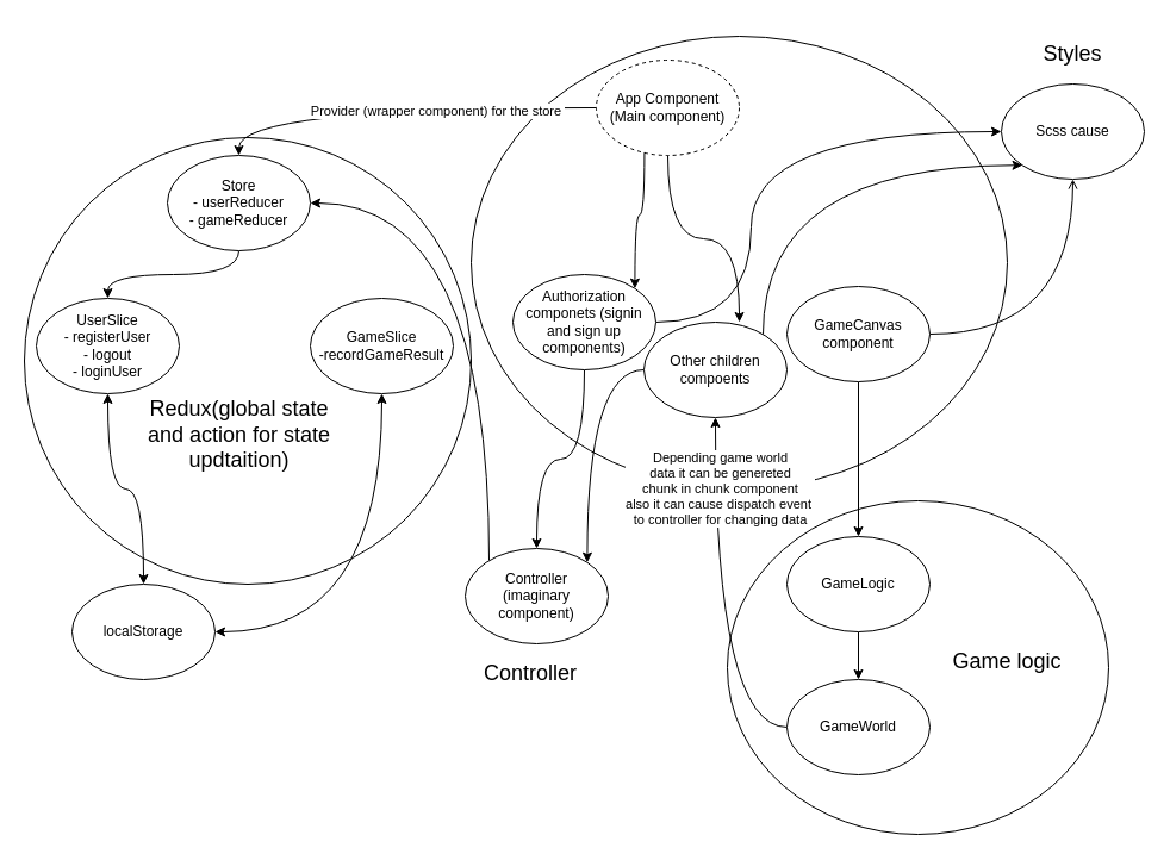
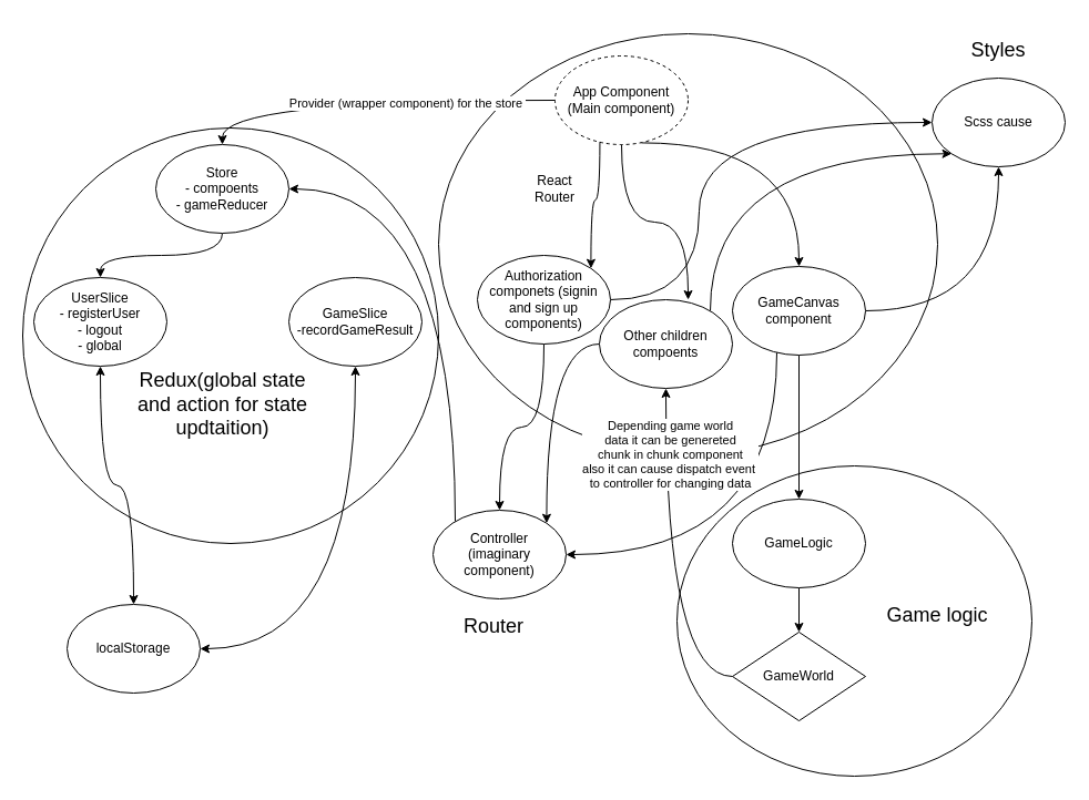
  <mxCell id="0" />
  <mxCell id="1" parent="0" />
  <mxCell id="2" value="" style="ellipse;whiteSpace=wrap;html=1;aspect=fixed;fillColor=none;" vertex="1" parent="1"><mxGeometry x="20" y="115" width="375" height="375" as="geometry" /></mxCell>
  <mxCell id="3" value="" style="ellipse;whiteSpace=wrap;html=1;fillColor=none;verticalAlign=middle;" vertex="1" parent="1"><mxGeometry x="395" y="30" width="450" height="380" as="geometry" /></mxCell>
  <mxCell id="4" style="edgeStyle=orthogonalEdgeStyle;rounded=0;orthogonalLoop=1;jettySize=auto;html=1;curved=1;" edge="1" parent="1" source="5" target="6"><mxGeometry relative="1" as="geometry" /></mxCell>
- <mxCell id="5" value="Store&lt;div&gt;- userReducer&lt;/div&gt;&lt;div&gt;- gameReducer&lt;/div&gt;" style="ellipse;whiteSpace=wrap;html=1;" vertex="1" parent="1"><mxGeometry x="140" y="130" width="120" height="80" as="geometry" /></mxCell>
- <mxCell id="6" value="UserSlice&lt;div&gt;- registerUser&lt;/div&gt;&lt;div&gt;- logout&lt;/div&gt;&lt;div&gt;- loginUser&lt;/div&gt;" style="ellipse;whiteSpace=wrap;html=1;" vertex="1" parent="1"><mxGeometry x="30" y="250" width="120" height="80" as="geometry" /></mxCell>
+ <mxCell id="5" value="Store&lt;div&gt;- compoents&lt;/div&gt;&lt;div&gt;- gameReducer&lt;/div&gt;" style="ellipse;whiteSpace=wrap;html=1;" vertex="1" parent="1"><mxGeometry x="140" y="130" width="120" height="80" as="geometry" /></mxCell>
+ <mxCell id="6" value="UserSlice&lt;div&gt;- registerUser&lt;/div&gt;&lt;div&gt;- logout&lt;/div&gt;&lt;div&gt;- global&lt;/div&gt;" style="ellipse;whiteSpace=wrap;html=1;" vertex="1" parent="1"><mxGeometry x="30" y="250" width="120" height="80" as="geometry" /></mxCell>
  <mxCell id="7" value="GameSlice&lt;div&gt;-recordGameResult&lt;/div&gt;" style="ellipse;whiteSpace=wrap;html=1;" vertex="1" parent="1"><mxGeometry x="260" y="250" width="120" height="80" as="geometry" /></mxCell>
  <mxCell id="8" style="edgeStyle=orthogonalEdgeStyle;rounded=0;orthogonalLoop=1;jettySize=auto;html=1;entryX=0.5;entryY=0;entryDx=0;entryDy=0;curved=1;" edge="1" parent="1" source="13" target="5"><mxGeometry relative="1" as="geometry" /></mxCell>
  <mxCell id="9" value="Provider (wrapper component) for the store&amp;nbsp;" style="edgeLabel;html=1;align=center;verticalAlign=middle;resizable=0;points=[];" vertex="1" connectable="0" parent="8"><mxGeometry x="-0.213" y="2" relative="1" as="geometry"><mxPoint as="offset" /></mxGeometry></mxCell>
  <mxCell id="10" style="edgeStyle=orthogonalEdgeStyle;rounded=0;orthogonalLoop=1;jettySize=auto;html=1;curved=1;entryX=0.667;entryY=0;entryDx=0;entryDy=0;entryPerimeter=0;" edge="1" parent="1" source="13" target="16"><mxGeometry relative="1" as="geometry" /></mxCell>
+ <mxCell id="11" style="edgeStyle=orthogonalEdgeStyle;rounded=0;orthogonalLoop=1;jettySize=auto;html=1;entryX=0.5;entryY=0;entryDx=0;entryDy=0;curved=1;exitX=0.65;exitY=0.98;exitDx=0;exitDy=0;exitPerimeter=0;" edge="1" parent="1" source="13" target="21"><mxGeometry relative="1" as="geometry" /></mxCell>
  <mxCell id="12" style="edgeStyle=orthogonalEdgeStyle;rounded=0;orthogonalLoop=1;jettySize=auto;html=1;entryX=1;entryY=0;entryDx=0;entryDy=0;curved=1;exitX=0.337;exitY=0.97;exitDx=0;exitDy=0;exitPerimeter=0;" edge="1" parent="1" source="13" target="28"><mxGeometry relative="1" as="geometry" /></mxCell>
  <mxCell id="13" value="App Component&lt;div&gt;(Main component)&lt;/div&gt;" style="ellipse;whiteSpace=wrap;html=1;dashed=1;" vertex="1" parent="1"><mxGeometry x="500" y="50" width="120" height="80" as="geometry" /></mxCell>
  <mxCell id="14" style="edgeStyle=orthogonalEdgeStyle;rounded=0;orthogonalLoop=1;jettySize=auto;html=1;entryX=1;entryY=0;entryDx=0;entryDy=0;curved=1;" edge="1" parent="1" source="16" target="36"><mxGeometry relative="1" as="geometry" /></mxCell>
  <mxCell id="15" style="edgeStyle=orthogonalEdgeStyle;rounded=0;orthogonalLoop=1;jettySize=auto;html=1;entryX=0;entryY=1;entryDx=0;entryDy=0;curved=1;" edge="1" parent="1" source="16" target="22"><mxGeometry relative="1" as="geometry"><Array as="points"><mxPoint x="640" y="138" /></Array></mxGeometry></mxCell>
  <mxCell id="16" value="Other children compoents" style="ellipse;whiteSpace=wrap;html=1;" vertex="1" parent="1"><mxGeometry x="540" y="270" width="120" height="80" as="geometry" /></mxCell>
+ <mxCell id="17" value="React Router" style="text;html=1;align=center;verticalAlign=middle;whiteSpace=wrap;rounded=0;" vertex="1" parent="1"><mxGeometry x="470" y="155" width="60" height="30" as="geometry" /></mxCell>
  <mxCell id="18" style="edgeStyle=orthogonalEdgeStyle;rounded=0;orthogonalLoop=1;jettySize=auto;html=1;" edge="1" parent="1" source="21" target="25"><mxGeometry relative="1" as="geometry" /></mxCell>
- <mxCell id="20" style="edgeStyle=orthogonalEdgeStyle;rounded=0;orthogonalLoop=1;jettySize=auto;html=1;curved=1;endArrow=open;" edge="1" parent="1" source="21" target="22"><mxGeometry relative="1" as="geometry" /></mxCell>
+ <mxCell id="19" style="edgeStyle=orthogonalEdgeStyle;rounded=0;orthogonalLoop=1;jettySize=auto;html=1;entryX=1;entryY=0.5;entryDx=0;entryDy=0;curved=1;" edge="1" parent="1" source="21" target="36"><mxGeometry relative="1" as="geometry"><Array as="points"><mxPoint x="700" y="500" /></Array></mxGeometry></mxCell>
+ <mxCell id="20" style="edgeStyle=orthogonalEdgeStyle;rounded=0;orthogonalLoop=1;jettySize=auto;html=1;curved=1;" edge="1" parent="1" source="21" target="22"><mxGeometry relative="1" as="geometry" /></mxCell>
  <mxCell id="21" value="GameCanvas component" style="ellipse;whiteSpace=wrap;html=1;" vertex="1" parent="1"><mxGeometry x="660" y="240" width="120" height="80" as="geometry" /></mxCell>
  <mxCell id="22" value="Scss cause" style="ellipse;whiteSpace=wrap;html=1;" vertex="1" parent="1"><mxGeometry x="840" y="70" width="120" height="80" as="geometry" /></mxCell>
  <mxCell id="23" value="&lt;font style=&quot;font-size: 18px;&quot;&gt;Redux(global state and action for state updtaition)&lt;/font&gt;" style="text;html=1;align=center;verticalAlign=middle;whiteSpace=wrap;rounded=0;" vertex="1" parent="1"><mxGeometry x="117.5" y="330" width="165" height="70" as="geometry" /></mxCell>
  <mxCell id="24" value="" style="edgeStyle=orthogonalEdgeStyle;rounded=0;orthogonalLoop=1;jettySize=auto;html=1;" edge="1" parent="1" source="25" target="31"><mxGeometry relative="1" as="geometry" /></mxCell>
  <mxCell id="25" value="GameLogic" style="ellipse;whiteSpace=wrap;html=1;" vertex="1" parent="1"><mxGeometry x="660" y="450" width="120" height="80" as="geometry" /></mxCell>
  <mxCell id="26" style="edgeStyle=orthogonalEdgeStyle;rounded=0;orthogonalLoop=1;jettySize=auto;html=1;curved=1;" edge="1" parent="1" source="28" target="36"><mxGeometry relative="1" as="geometry" /></mxCell>
  <mxCell id="27" style="edgeStyle=orthogonalEdgeStyle;rounded=0;orthogonalLoop=1;jettySize=auto;html=1;exitX=1;exitY=0.5;exitDx=0;exitDy=0;entryX=0;entryY=0.5;entryDx=0;entryDy=0;curved=1;" edge="1" parent="1" source="28" target="22"><mxGeometry relative="1" as="geometry"><Array as="points"><mxPoint x="630" y="270" /><mxPoint x="630" y="110" /></Array></mxGeometry></mxCell>
  <mxCell id="28" value="Authorization componets (signin and sign up components)" style="ellipse;whiteSpace=wrap;html=1;" vertex="1" parent="1"><mxGeometry x="430" y="230" width="120" height="80" as="geometry" /></mxCell>
  <mxCell id="29" style="edgeStyle=orthogonalEdgeStyle;rounded=0;orthogonalLoop=1;jettySize=auto;html=1;entryX=0.5;entryY=1;entryDx=0;entryDy=0;curved=1;exitX=0;exitY=0.5;exitDx=0;exitDy=0;" edge="1" parent="1" source="31" target="16"><mxGeometry relative="1" as="geometry"><Array as="points"><mxPoint x="600" y="610" /></Array></mxGeometry></mxCell>
  <mxCell id="30" value="Depending game world&lt;div&gt;data it can be genereted&lt;/div&gt;&lt;div&gt;chunk in chunk component&lt;/div&gt;&lt;div&gt;also it can cause dispatch event&amp;nbsp;&lt;/div&gt;&lt;div&gt;to controller for changing data&lt;/div&gt;" style="edgeLabel;html=1;align=center;verticalAlign=middle;resizable=0;points=[];" vertex="1" connectable="0" parent="29"><mxGeometry x="0.633" y="-3" relative="1" as="geometry"><mxPoint as="offset" /></mxGeometry></mxCell>
- <mxCell id="31" value="GameWorld" style="ellipse;whiteSpace=wrap;html=1;" vertex="1" parent="1"><mxGeometry x="660" y="570" width="120" height="80" as="geometry" /></mxCell>
+ <mxCell id="31" value="GameWorld" style="rhombus;whiteSpace=wrap;html=1;" vertex="1" parent="1"><mxGeometry x="660" y="570" width="120" height="80" as="geometry" /></mxCell>
  <mxCell id="32" style="edgeStyle=orthogonalEdgeStyle;rounded=0;orthogonalLoop=1;jettySize=auto;html=1;entryX=0.5;entryY=1;entryDx=0;entryDy=0;curved=1;startArrow=classic;startFill=1;" edge="1" parent="1" source="34" target="6"><mxGeometry relative="1" as="geometry" /></mxCell>
  <mxCell id="33" style="edgeStyle=orthogonalEdgeStyle;rounded=0;orthogonalLoop=1;jettySize=auto;html=1;entryX=0.5;entryY=1;entryDx=0;entryDy=0;curved=1;startArrow=classic;startFill=1;" edge="1" parent="1" source="34" target="7"><mxGeometry relative="1" as="geometry" /></mxCell>
- <mxCell id="34" value="localStorage" style="ellipse;whiteSpace=wrap;html=1;" vertex="1" parent="1"><mxGeometry x="60" y="490" width="120" height="80" as="geometry" /></mxCell>
+ <mxCell id="34" value="localStorage" style="ellipse;whiteSpace=wrap;html=1;" vertex="1" parent="1"><mxGeometry x="60" y="545" width="120" height="80" as="geometry" /></mxCell>
  <mxCell id="35" style="edgeStyle=orthogonalEdgeStyle;rounded=0;orthogonalLoop=1;jettySize=auto;html=1;entryX=1;entryY=0.5;entryDx=0;entryDy=0;curved=1;" edge="1" parent="1" source="36" target="5"><mxGeometry relative="1" as="geometry"><Array as="points"><mxPoint x="410" y="170" /></Array></mxGeometry></mxCell>
  <mxCell id="36" value="Controller&lt;div&gt;(imaginary component)&lt;/div&gt;" style="ellipse;whiteSpace=wrap;html=1;" vertex="1" parent="1"><mxGeometry x="390" y="460" width="120" height="80" as="geometry" /></mxCell>
  <mxCell id="37" value="" style="ellipse;whiteSpace=wrap;html=1;fillColor=none;verticalAlign=middle;" vertex="1" parent="1"><mxGeometry x="610" y="420" width="320" height="280" as="geometry" /></mxCell>
  <mxCell id="38" value="&lt;font style=&quot;font-size: 18px;&quot;&gt;Game logic&lt;/font&gt;" style="text;html=1;align=center;verticalAlign=middle;whiteSpace=wrap;rounded=0;" vertex="1" parent="1"><mxGeometry x="790" y="530" width="110" height="50" as="geometry" /></mxCell>
- <mxCell id="39" value="&lt;span style=&quot;font-size: 18px;&quot;&gt;Controller&lt;/span&gt;" style="text;html=1;align=center;verticalAlign=middle;whiteSpace=wrap;rounded=0;" vertex="1" parent="1"><mxGeometry x="390" y="540" width="110" height="50" as="geometry" /></mxCell>
+ <mxCell id="39" value="&lt;span style=&quot;font-size: 18px;&quot;&gt;Router&lt;/span&gt;" style="text;html=1;align=center;verticalAlign=middle;whiteSpace=wrap;rounded=0;" vertex="1" parent="1"><mxGeometry x="390" y="540" width="110" height="50" as="geometry" /></mxCell>
  <mxCell id="40" value="&lt;span style=&quot;font-size: 18px;&quot;&gt;Styles&lt;/span&gt;" style="text;html=1;align=center;verticalAlign=middle;whiteSpace=wrap;rounded=0;" vertex="1" parent="1"><mxGeometry x="845" y="20" width="110" height="50" as="geometry" /></mxCell>
